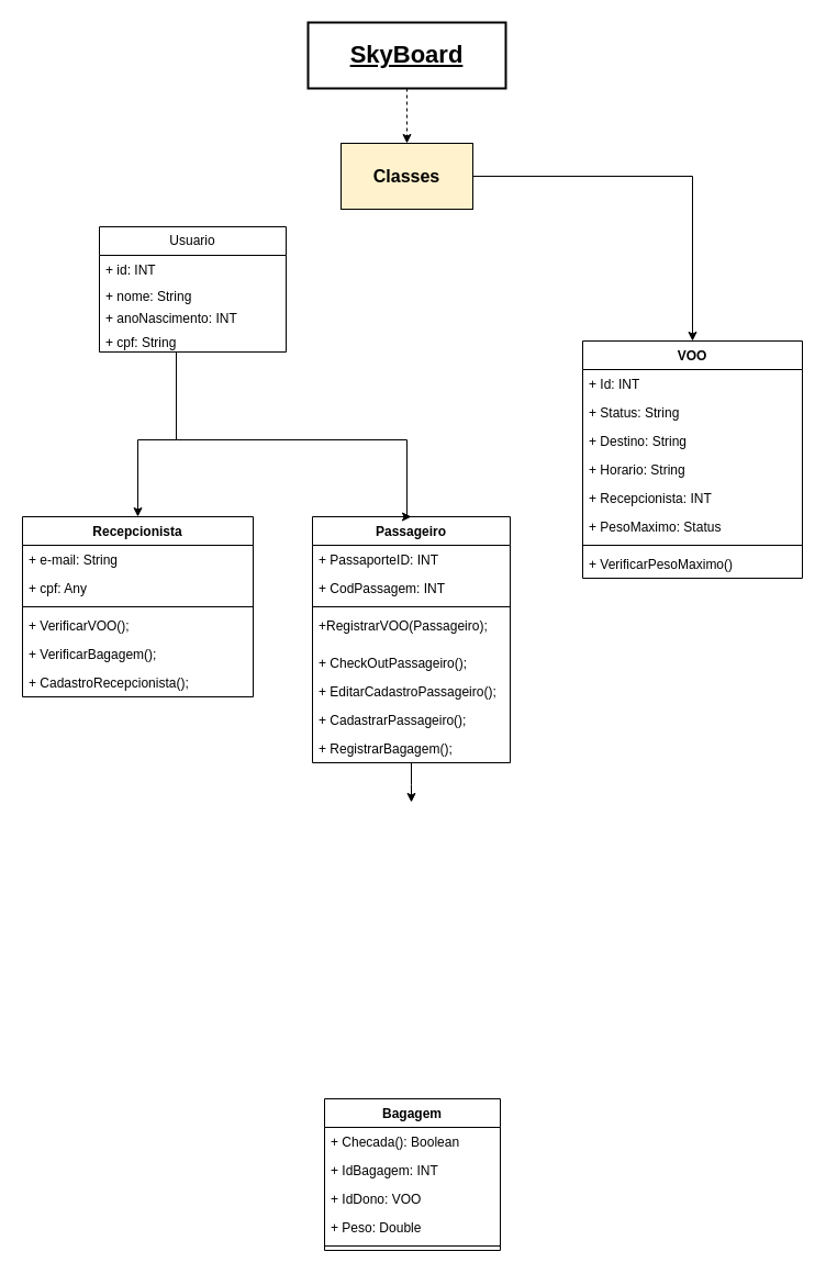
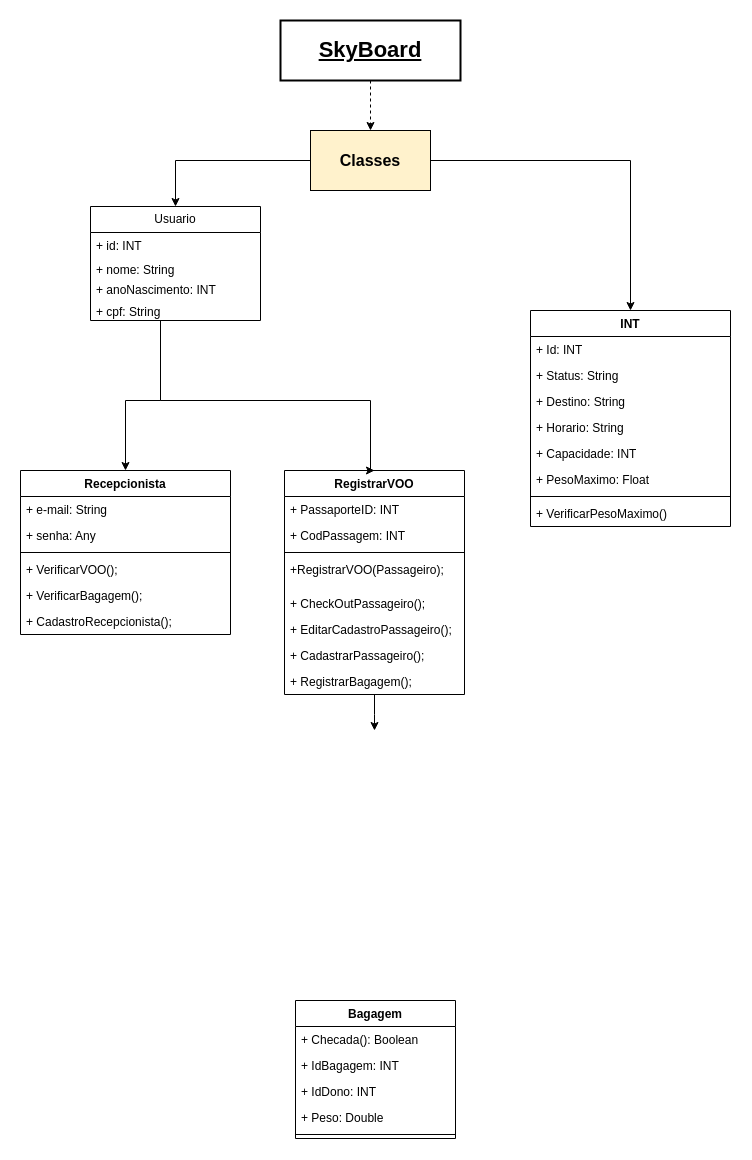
  <mxCell id="0" />
  <mxCell id="1" parent="0" />
  <mxCell id="2" value="SkyBoard" style="whiteSpace=wrap;html=1;strokeWidth=2;fontSize=22;labelBackgroundColor=default;fontStyle=5;rounded=0;" vertex="1" parent="1"><mxGeometry x="280" y="20" width="180" height="60" as="geometry" /></mxCell>
  <mxCell id="3" style="edgeStyle=orthogonalEdgeStyle;rounded=0;orthogonalLoop=1;jettySize=auto;html=1;entryX=0.5;entryY=0;entryDx=0;entryDy=0;" edge="1" parent="1" source="5" target="30"><mxGeometry relative="1" as="geometry" /></mxCell>
+ <mxCell id="4" style="edgeStyle=orthogonalEdgeStyle;rounded=0;orthogonalLoop=1;jettySize=auto;html=1;entryX=0.5;entryY=0;entryDx=0;entryDy=0;" edge="1" parent="1" source="5" target="41"><mxGeometry relative="1" as="geometry" /></mxCell>
  <mxCell id="5" value="&lt;b&gt;&lt;font style=&quot;font-size: 16px;&quot;&gt;Classes&lt;/font&gt;&lt;/b&gt;" style="rounded=0;whiteSpace=wrap;html=1;fillColor=#fff2cc;" vertex="1" parent="1"><mxGeometry x="310" y="130" width="120" height="60" as="geometry" /></mxCell>
  <mxCell id="6" value="" style="endArrow=classic;html=1;rounded=0;exitX=0.5;exitY=1;exitDx=0;exitDy=0;entryX=0.5;entryY=0;entryDx=0;entryDy=0;dashed=1;" edge="1" parent="1" source="2" target="5"><mxGeometry width="50" height="50" relative="1" as="geometry"><mxPoint x="350" y="290" as="sourcePoint" /><mxPoint x="400" y="240" as="targetPoint" /></mxGeometry></mxCell>
  <mxCell id="7" value="Recepcionista" style="swimlane;fontStyle=1;align=center;verticalAlign=top;childLayout=stackLayout;horizontal=1;startSize=26;horizontalStack=0;resizeParent=1;resizeParentMax=0;resizeLast=0;collapsible=1;marginBottom=0;whiteSpace=wrap;html=1;" vertex="1" parent="1"><mxGeometry x="20" y="470" width="210" height="164" as="geometry" /></mxCell>
  <mxCell id="8" value="+ e-mail: String" style="text;strokeColor=none;fillColor=none;align=left;verticalAlign=top;spacingLeft=4;spacingRight=4;overflow=hidden;rotatable=0;points=[[0,0.5],[1,0.5]];portConstraint=eastwest;whiteSpace=wrap;html=1;" vertex="1" parent="7"><mxGeometry y="26" width="210" height="26" as="geometry" /></mxCell>
- <mxCell id="9" value="+ cpf: Any" style="text;strokeColor=none;fillColor=none;align=left;verticalAlign=top;spacingLeft=4;spacingRight=4;overflow=hidden;rotatable=0;points=[[0,0.5],[1,0.5]];portConstraint=eastwest;whiteSpace=wrap;html=1;" vertex="1" parent="7"><mxGeometry y="52" width="210" height="26" as="geometry" /></mxCell>
+ <mxCell id="9" value="+ senha: Any" style="text;strokeColor=none;fillColor=none;align=left;verticalAlign=top;spacingLeft=4;spacingRight=4;overflow=hidden;rotatable=0;points=[[0,0.5],[1,0.5]];portConstraint=eastwest;whiteSpace=wrap;html=1;" vertex="1" parent="7"><mxGeometry y="52" width="210" height="26" as="geometry" /></mxCell>
  <mxCell id="10" value="" style="line;strokeWidth=1;fillColor=none;align=left;verticalAlign=middle;spacingTop=-1;spacingLeft=3;spacingRight=3;rotatable=0;labelPosition=right;points=[];portConstraint=eastwest;strokeColor=inherit;" vertex="1" parent="7"><mxGeometry y="78" width="210" height="8" as="geometry" /></mxCell>
  <mxCell id="11" value="+ VerificarVOO();" style="text;strokeColor=none;fillColor=none;align=left;verticalAlign=top;spacingLeft=4;spacingRight=4;overflow=hidden;rotatable=0;points=[[0,0.5],[1,0.5]];portConstraint=eastwest;whiteSpace=wrap;html=1;" vertex="1" parent="7"><mxGeometry y="86" width="210" height="26" as="geometry" /></mxCell>
  <mxCell id="12" value="+ VerificarBagagem();" style="text;strokeColor=none;fillColor=none;align=left;verticalAlign=top;spacingLeft=4;spacingRight=4;overflow=hidden;rotatable=0;points=[[0,0.5],[1,0.5]];portConstraint=eastwest;whiteSpace=wrap;html=1;" vertex="1" parent="7"><mxGeometry y="112" width="210" height="26" as="geometry" /></mxCell>
  <mxCell id="13" value="+ CadastroRecepcionista();" style="text;strokeColor=none;fillColor=none;align=left;verticalAlign=top;spacingLeft=4;spacingRight=4;overflow=hidden;rotatable=0;points=[[0,0.5],[1,0.5]];portConstraint=eastwest;whiteSpace=wrap;html=1;" vertex="1" parent="7"><mxGeometry y="138" width="210" height="26" as="geometry" /></mxCell>
  <mxCell id="14" style="edgeStyle=orthogonalEdgeStyle;rounded=0;orthogonalLoop=1;jettySize=auto;html=1;entryX=0.5;entryY=0;entryDx=0;entryDy=0;" edge="1" parent="1" source="15"><mxGeometry relative="1" as="geometry"><mxPoint x="374" y="730" as="targetPoint" /></mxGeometry></mxCell>
- <mxCell id="15" value="Passageiro" style="swimlane;fontStyle=1;align=center;verticalAlign=top;childLayout=stackLayout;horizontal=1;startSize=26;horizontalStack=0;resizeParent=1;resizeParentMax=0;resizeLast=0;collapsible=1;marginBottom=0;whiteSpace=wrap;html=1;" vertex="1" parent="1"><mxGeometry x="284" y="470" width="180" height="224" as="geometry" /></mxCell>
+ <mxCell id="15" value="RegistrarVOO" style="swimlane;fontStyle=1;align=center;verticalAlign=top;childLayout=stackLayout;horizontal=1;startSize=26;horizontalStack=0;resizeParent=1;resizeParentMax=0;resizeLast=0;collapsible=1;marginBottom=0;whiteSpace=wrap;html=1;" vertex="1" parent="1"><mxGeometry x="284" y="470" width="180" height="224" as="geometry" /></mxCell>
  <mxCell id="16" value="+ PassaporteID: INT" style="text;strokeColor=none;fillColor=none;align=left;verticalAlign=top;spacingLeft=4;spacingRight=4;overflow=hidden;rotatable=0;points=[[0,0.5],[1,0.5]];portConstraint=eastwest;whiteSpace=wrap;html=1;" vertex="1" parent="15"><mxGeometry y="26" width="180" height="26" as="geometry" /></mxCell>
  <mxCell id="17" value="+ CodPassagem: INT" style="text;strokeColor=none;fillColor=none;align=left;verticalAlign=top;spacingLeft=4;spacingRight=4;overflow=hidden;rotatable=0;points=[[0,0.5],[1,0.5]];portConstraint=eastwest;whiteSpace=wrap;html=1;" vertex="1" parent="15"><mxGeometry y="52" width="180" height="26" as="geometry" /></mxCell>
  <mxCell id="18" value="" style="line;strokeWidth=1;fillColor=none;align=left;verticalAlign=middle;spacingTop=-1;spacingLeft=3;spacingRight=3;rotatable=0;labelPosition=right;points=[];portConstraint=eastwest;strokeColor=inherit;" vertex="1" parent="15"><mxGeometry y="78" width="180" height="8" as="geometry" /></mxCell>
  <mxCell id="19" value="+RegistrarVOO(Passageiro);" style="text;strokeColor=none;fillColor=none;align=left;verticalAlign=top;spacingLeft=4;spacingRight=4;overflow=hidden;rotatable=0;points=[[0,0.5],[1,0.5]];portConstraint=eastwest;whiteSpace=wrap;html=1;" vertex="1" parent="15"><mxGeometry y="86" width="180" height="34" as="geometry" /></mxCell>
  <mxCell id="20" value="+ CheckOutPassageiro();" style="text;strokeColor=none;fillColor=none;align=left;verticalAlign=top;spacingLeft=4;spacingRight=4;overflow=hidden;rotatable=0;points=[[0,0.5],[1,0.5]];portConstraint=eastwest;whiteSpace=wrap;html=1;" vertex="1" parent="15"><mxGeometry y="120" width="180" height="26" as="geometry" /></mxCell>
  <mxCell id="21" value="+ EditarCadastroPassageiro();&lt;br&gt;" style="text;strokeColor=none;fillColor=none;align=left;verticalAlign=top;spacingLeft=4;spacingRight=4;overflow=hidden;rotatable=0;points=[[0,0.5],[1,0.5]];portConstraint=eastwest;whiteSpace=wrap;html=1;" vertex="1" parent="15"><mxGeometry y="146" width="180" height="26" as="geometry" /></mxCell>
  <mxCell id="22" value="+ CadastrarPassageiro();" style="text;strokeColor=none;fillColor=none;align=left;verticalAlign=top;spacingLeft=4;spacingRight=4;overflow=hidden;rotatable=0;points=[[0,0.5],[1,0.5]];portConstraint=eastwest;whiteSpace=wrap;html=1;" vertex="1" parent="15"><mxGeometry y="172" width="180" height="26" as="geometry" /></mxCell>
  <mxCell id="23" value="+ RegistrarBagagem();" style="text;strokeColor=none;fillColor=none;align=left;verticalAlign=top;spacingLeft=4;spacingRight=4;overflow=hidden;rotatable=0;points=[[0,0.5],[1,0.5]];portConstraint=eastwest;whiteSpace=wrap;html=1;" vertex="1" parent="15"><mxGeometry y="198" width="180" height="26" as="geometry" /></mxCell>
  <mxCell id="24" value="Bagagem" style="swimlane;fontStyle=1;align=center;verticalAlign=top;childLayout=stackLayout;horizontal=1;startSize=26;horizontalStack=0;resizeParent=1;resizeParentMax=0;resizeLast=0;collapsible=1;marginBottom=0;whiteSpace=wrap;html=1;" vertex="1" parent="1"><mxGeometry x="295" y="1000" width="160" height="138" as="geometry" /></mxCell>
  <mxCell id="25" value="+ Checada(): Boolean" style="text;strokeColor=none;fillColor=none;align=left;verticalAlign=top;spacingLeft=4;spacingRight=4;overflow=hidden;rotatable=0;points=[[0,0.5],[1,0.5]];portConstraint=eastwest;whiteSpace=wrap;html=1;" vertex="1" parent="24"><mxGeometry y="26" width="160" height="26" as="geometry" /></mxCell>
  <mxCell id="26" value="+ IdBagagem: INT" style="text;strokeColor=none;fillColor=none;align=left;verticalAlign=top;spacingLeft=4;spacingRight=4;overflow=hidden;rotatable=0;points=[[0,0.5],[1,0.5]];portConstraint=eastwest;whiteSpace=wrap;html=1;" vertex="1" parent="24"><mxGeometry y="52" width="160" height="26" as="geometry" /></mxCell>
- <mxCell id="27" value="+ IdDono: VOO" style="text;strokeColor=none;fillColor=none;align=left;verticalAlign=top;spacingLeft=4;spacingRight=4;overflow=hidden;rotatable=0;points=[[0,0.5],[1,0.5]];portConstraint=eastwest;whiteSpace=wrap;html=1;" vertex="1" parent="24"><mxGeometry y="78" width="160" height="26" as="geometry" /></mxCell>
+ <mxCell id="27" value="+ IdDono: INT" style="text;strokeColor=none;fillColor=none;align=left;verticalAlign=top;spacingLeft=4;spacingRight=4;overflow=hidden;rotatable=0;points=[[0,0.5],[1,0.5]];portConstraint=eastwest;whiteSpace=wrap;html=1;" vertex="1" parent="24"><mxGeometry y="78" width="160" height="26" as="geometry" /></mxCell>
  <mxCell id="28" value="+ Peso: Double" style="text;strokeColor=none;fillColor=none;align=left;verticalAlign=top;spacingLeft=4;spacingRight=4;overflow=hidden;rotatable=0;points=[[0,0.5],[1,0.5]];portConstraint=eastwest;whiteSpace=wrap;html=1;" vertex="1" parent="24"><mxGeometry y="104" width="160" height="26" as="geometry" /></mxCell>
  <mxCell id="29" value="" style="line;strokeWidth=1;fillColor=none;align=left;verticalAlign=middle;spacingTop=-1;spacingLeft=3;spacingRight=3;rotatable=0;labelPosition=right;points=[];portConstraint=eastwest;strokeColor=inherit;" vertex="1" parent="24"><mxGeometry y="130" width="160" height="8" as="geometry" /></mxCell>
- <mxCell id="30" value="VOO" style="swimlane;fontStyle=1;align=center;verticalAlign=top;childLayout=stackLayout;horizontal=1;startSize=26;horizontalStack=0;resizeParent=1;resizeParentMax=0;resizeLast=0;collapsible=1;marginBottom=0;whiteSpace=wrap;html=1;" vertex="1" parent="1"><mxGeometry x="530" y="310" width="200" height="216" as="geometry" /></mxCell>
+ <mxCell id="30" value="INT" style="swimlane;fontStyle=1;align=center;verticalAlign=top;childLayout=stackLayout;horizontal=1;startSize=26;horizontalStack=0;resizeParent=1;resizeParentMax=0;resizeLast=0;collapsible=1;marginBottom=0;whiteSpace=wrap;html=1;" vertex="1" parent="1"><mxGeometry x="530" y="310" width="200" height="216" as="geometry" /></mxCell>
  <mxCell id="31" value="+ Id: INT" style="text;strokeColor=none;fillColor=none;align=left;verticalAlign=top;spacingLeft=4;spacingRight=4;overflow=hidden;rotatable=0;points=[[0,0.5],[1,0.5]];portConstraint=eastwest;whiteSpace=wrap;html=1;" vertex="1" parent="30"><mxGeometry y="26" width="200" height="26" as="geometry" /></mxCell>
  <mxCell id="32" value="+ Status: String" style="text;strokeColor=none;fillColor=none;align=left;verticalAlign=top;spacingLeft=4;spacingRight=4;overflow=hidden;rotatable=0;points=[[0,0.5],[1,0.5]];portConstraint=eastwest;whiteSpace=wrap;html=1;" vertex="1" parent="30"><mxGeometry y="52" width="200" height="26" as="geometry" /></mxCell>
  <mxCell id="33" value="+ Destino: String" style="text;strokeColor=none;fillColor=none;align=left;verticalAlign=top;spacingLeft=4;spacingRight=4;overflow=hidden;rotatable=0;points=[[0,0.5],[1,0.5]];portConstraint=eastwest;whiteSpace=wrap;html=1;" vertex="1" parent="30"><mxGeometry y="78" width="200" height="26" as="geometry" /></mxCell>
  <mxCell id="34" value="+ Horario: String" style="text;strokeColor=none;fillColor=none;align=left;verticalAlign=top;spacingLeft=4;spacingRight=4;overflow=hidden;rotatable=0;points=[[0,0.5],[1,0.5]];portConstraint=eastwest;whiteSpace=wrap;html=1;" vertex="1" parent="30"><mxGeometry y="104" width="200" height="26" as="geometry" /></mxCell>
- <mxCell id="35" value="+ Recepcionista: INT" style="text;strokeColor=none;fillColor=none;align=left;verticalAlign=top;spacingLeft=4;spacingRight=4;overflow=hidden;rotatable=0;points=[[0,0.5],[1,0.5]];portConstraint=eastwest;whiteSpace=wrap;html=1;" vertex="1" parent="30"><mxGeometry y="130" width="200" height="26" as="geometry" /></mxCell>
- <mxCell id="36" value="+ PesoMaximo: Status" style="text;strokeColor=none;fillColor=none;align=left;verticalAlign=top;spacingLeft=4;spacingRight=4;overflow=hidden;rotatable=0;points=[[0,0.5],[1,0.5]];portConstraint=eastwest;whiteSpace=wrap;html=1;" vertex="1" parent="30"><mxGeometry y="156" width="200" height="26" as="geometry" /></mxCell>
+ <mxCell id="35" value="+ Capacidade: INT" style="text;strokeColor=none;fillColor=none;align=left;verticalAlign=top;spacingLeft=4;spacingRight=4;overflow=hidden;rotatable=0;points=[[0,0.5],[1,0.5]];portConstraint=eastwest;whiteSpace=wrap;html=1;" vertex="1" parent="30"><mxGeometry y="130" width="200" height="26" as="geometry" /></mxCell>
+ <mxCell id="36" value="+ PesoMaximo: Float" style="text;strokeColor=none;fillColor=none;align=left;verticalAlign=top;spacingLeft=4;spacingRight=4;overflow=hidden;rotatable=0;points=[[0,0.5],[1,0.5]];portConstraint=eastwest;whiteSpace=wrap;html=1;" vertex="1" parent="30"><mxGeometry y="156" width="200" height="26" as="geometry" /></mxCell>
  <mxCell id="37" value="" style="line;strokeWidth=1;fillColor=none;align=left;verticalAlign=middle;spacingTop=-1;spacingLeft=3;spacingRight=3;rotatable=0;labelPosition=right;points=[];portConstraint=eastwest;strokeColor=inherit;" vertex="1" parent="30"><mxGeometry y="182" width="200" height="8" as="geometry" /></mxCell>
  <mxCell id="38" value="+ VerificarPesoMaximo()" style="text;strokeColor=none;fillColor=none;align=left;verticalAlign=top;spacingLeft=4;spacingRight=4;overflow=hidden;rotatable=0;points=[[0,0.5],[1,0.5]];portConstraint=eastwest;whiteSpace=wrap;html=1;" vertex="1" parent="30"><mxGeometry y="190" width="200" height="26" as="geometry" /></mxCell>
  <mxCell id="39" style="edgeStyle=orthogonalEdgeStyle;rounded=0;orthogonalLoop=1;jettySize=auto;html=1;entryX=0.5;entryY=0;entryDx=0;entryDy=0;" edge="1" parent="1" source="41" target="7"><mxGeometry relative="1" as="geometry"><Array as="points"><mxPoint x="160" y="400" /><mxPoint x="125" y="400" /></Array></mxGeometry></mxCell>
  <mxCell id="40" style="edgeStyle=orthogonalEdgeStyle;rounded=0;orthogonalLoop=1;jettySize=auto;html=1;entryX=0.5;entryY=0;entryDx=0;entryDy=0;" edge="1" parent="1" source="41" target="15"><mxGeometry relative="1" as="geometry"><Array as="points"><mxPoint x="160" y="400" /><mxPoint x="370" y="400" /></Array></mxGeometry></mxCell>
  <mxCell id="41" value="Usuario" style="swimlane;fontStyle=0;childLayout=stackLayout;horizontal=1;startSize=26;fillColor=none;horizontalStack=0;resizeParent=1;resizeParentMax=0;resizeLast=0;collapsible=1;marginBottom=0;whiteSpace=wrap;html=1;" vertex="1" parent="1"><mxGeometry x="90" y="206" width="170" height="114" as="geometry" /></mxCell>
  <mxCell id="42" value="+ id: INT&amp;nbsp;" style="text;strokeColor=none;fillColor=none;align=left;verticalAlign=top;spacingLeft=4;spacingRight=4;overflow=hidden;rotatable=0;points=[[0,0.5],[1,0.5]];portConstraint=eastwest;whiteSpace=wrap;html=1;" vertex="1" parent="41"><mxGeometry y="26" width="170" height="24" as="geometry" /></mxCell>
  <mxCell id="43" value="+ nome: String" style="text;strokeColor=none;fillColor=none;align=left;verticalAlign=top;spacingLeft=4;spacingRight=4;overflow=hidden;rotatable=0;points=[[0,0.5],[1,0.5]];portConstraint=eastwest;whiteSpace=wrap;html=1;" vertex="1" parent="41"><mxGeometry y="50" width="170" height="20" as="geometry" /></mxCell>
  <mxCell id="44" value="+ anoNascimento: INT" style="text;strokeColor=none;fillColor=none;align=left;verticalAlign=top;spacingLeft=4;spacingRight=4;overflow=hidden;rotatable=0;points=[[0,0.5],[1,0.5]];portConstraint=eastwest;whiteSpace=wrap;html=1;" vertex="1" parent="41"><mxGeometry y="70" width="170" height="22" as="geometry" /></mxCell>
  <mxCell id="45" value="+ cpf: String" style="text;strokeColor=none;fillColor=none;align=left;verticalAlign=top;spacingLeft=4;spacingRight=4;overflow=hidden;rotatable=0;points=[[0,0.5],[1,0.5]];portConstraint=eastwest;whiteSpace=wrap;html=1;" vertex="1" parent="41"><mxGeometry y="92" width="170" height="22" as="geometry" /></mxCell>
